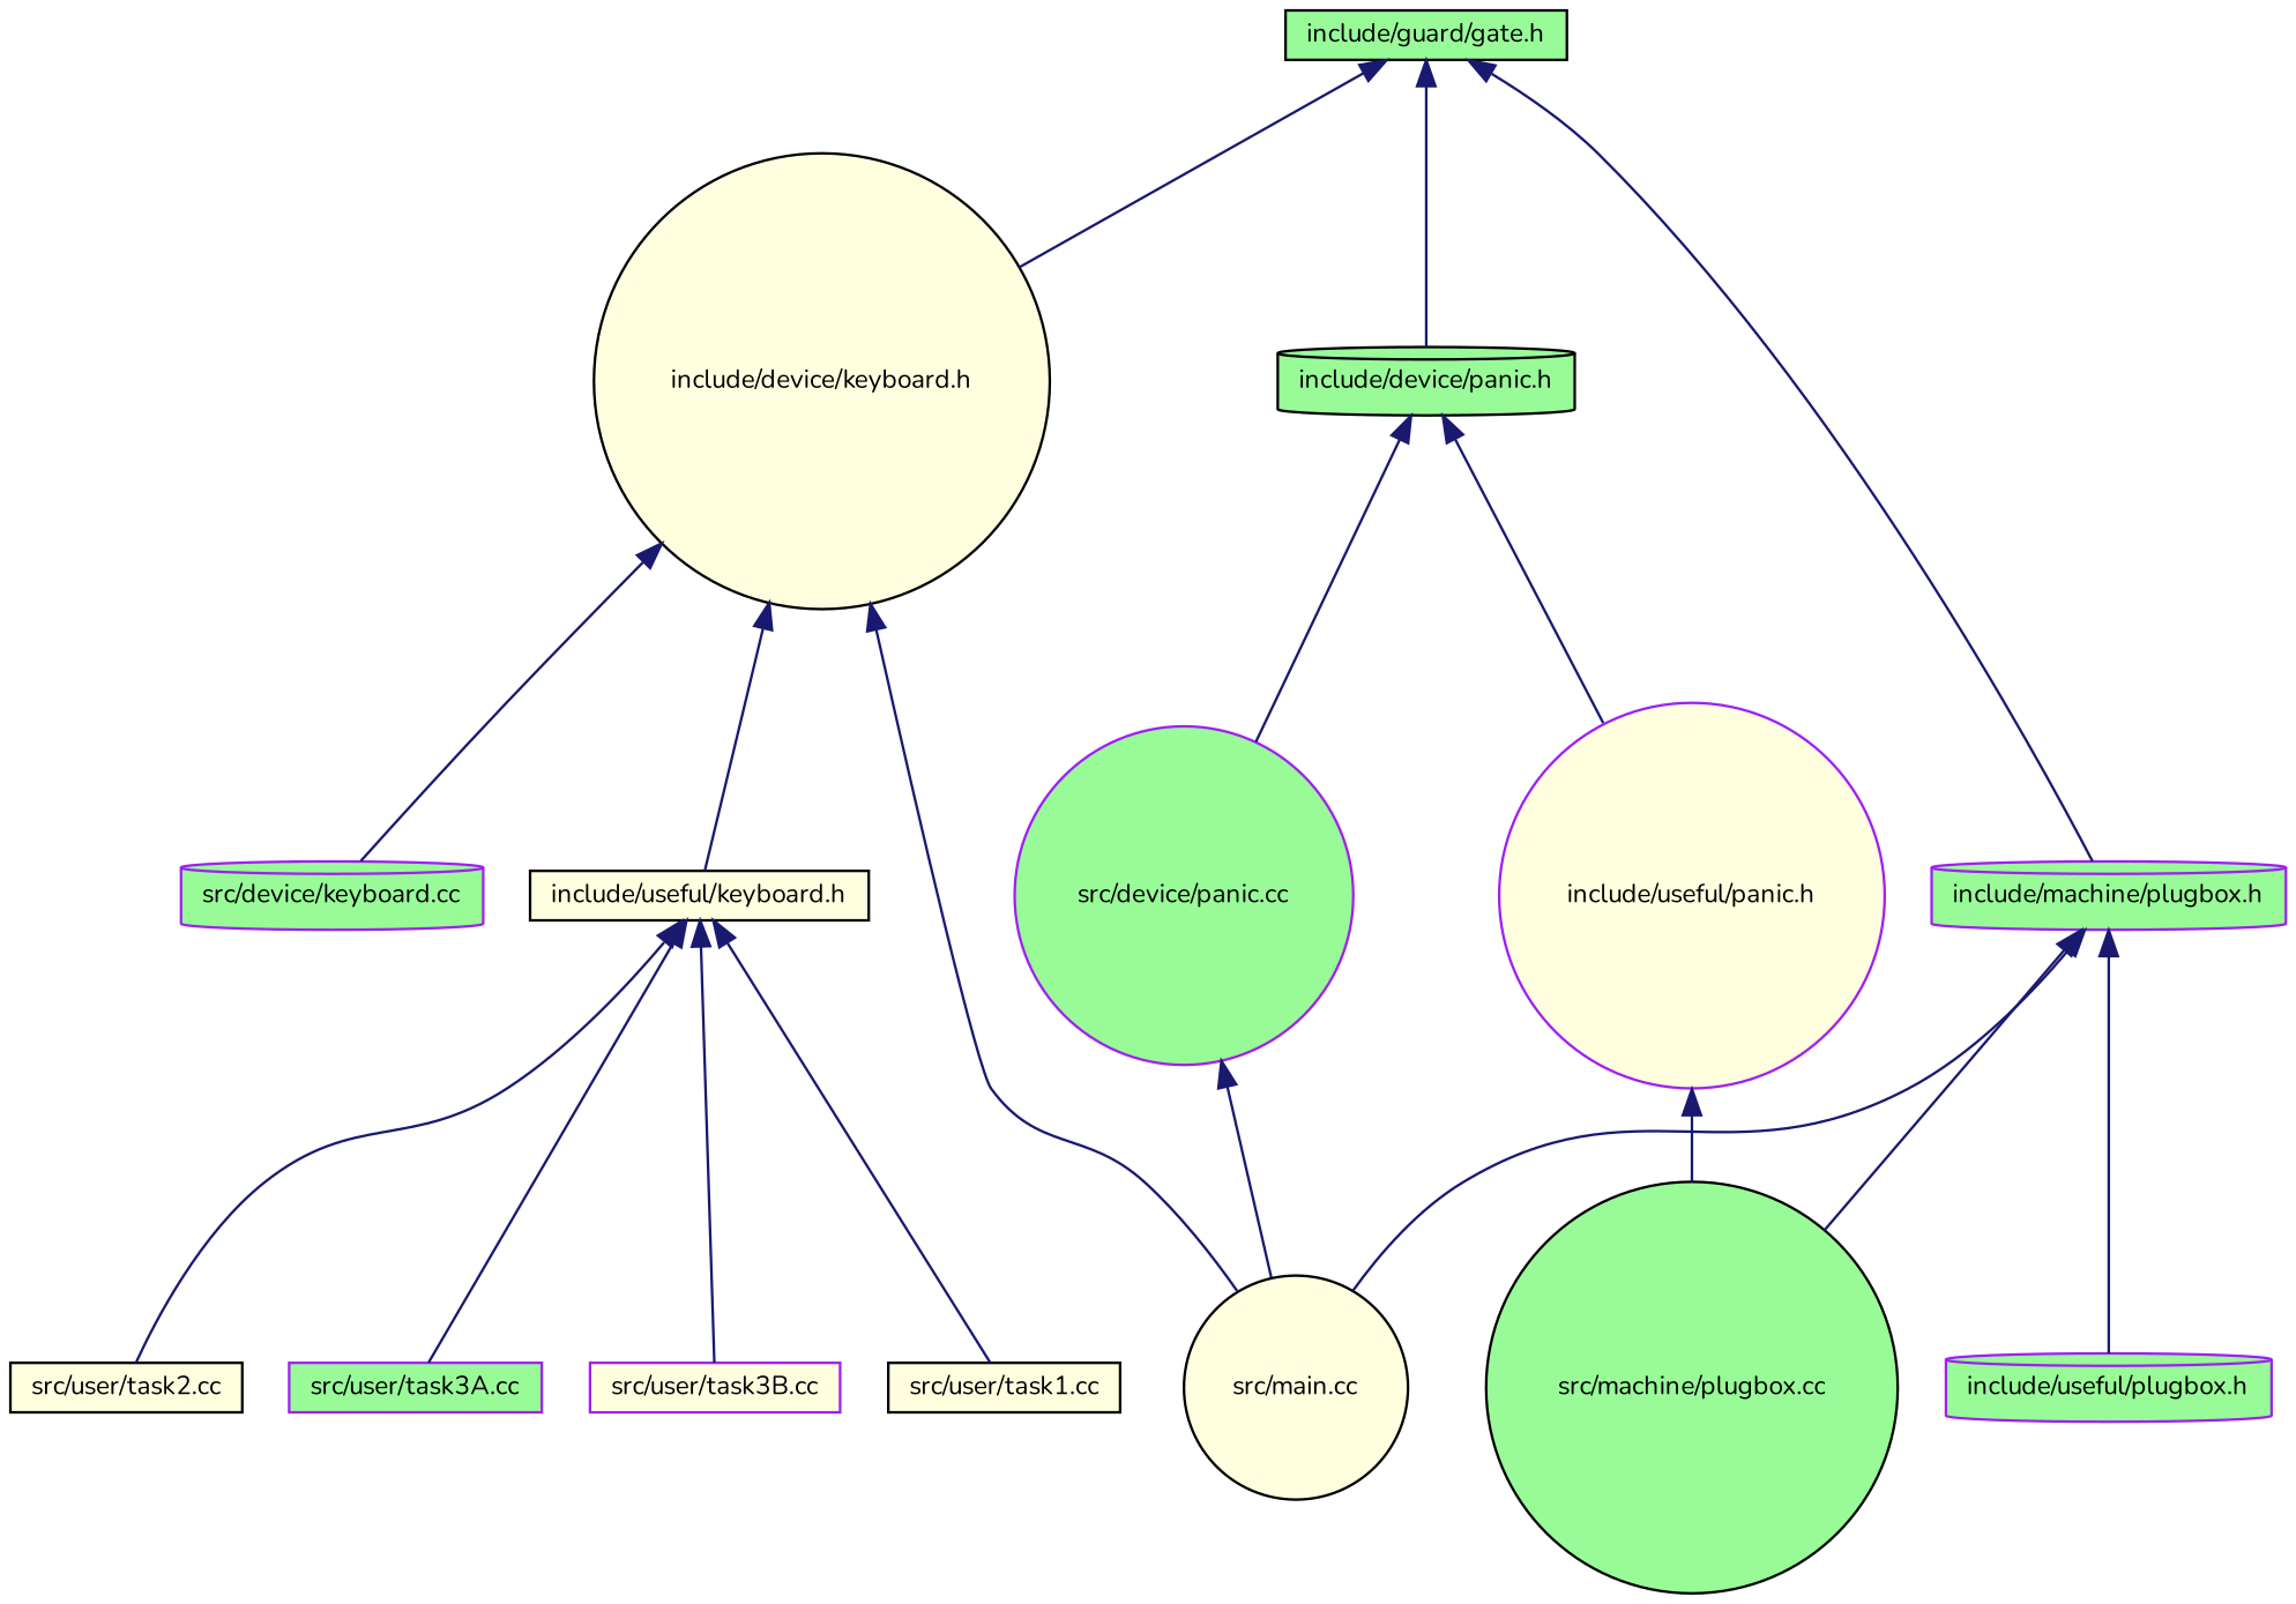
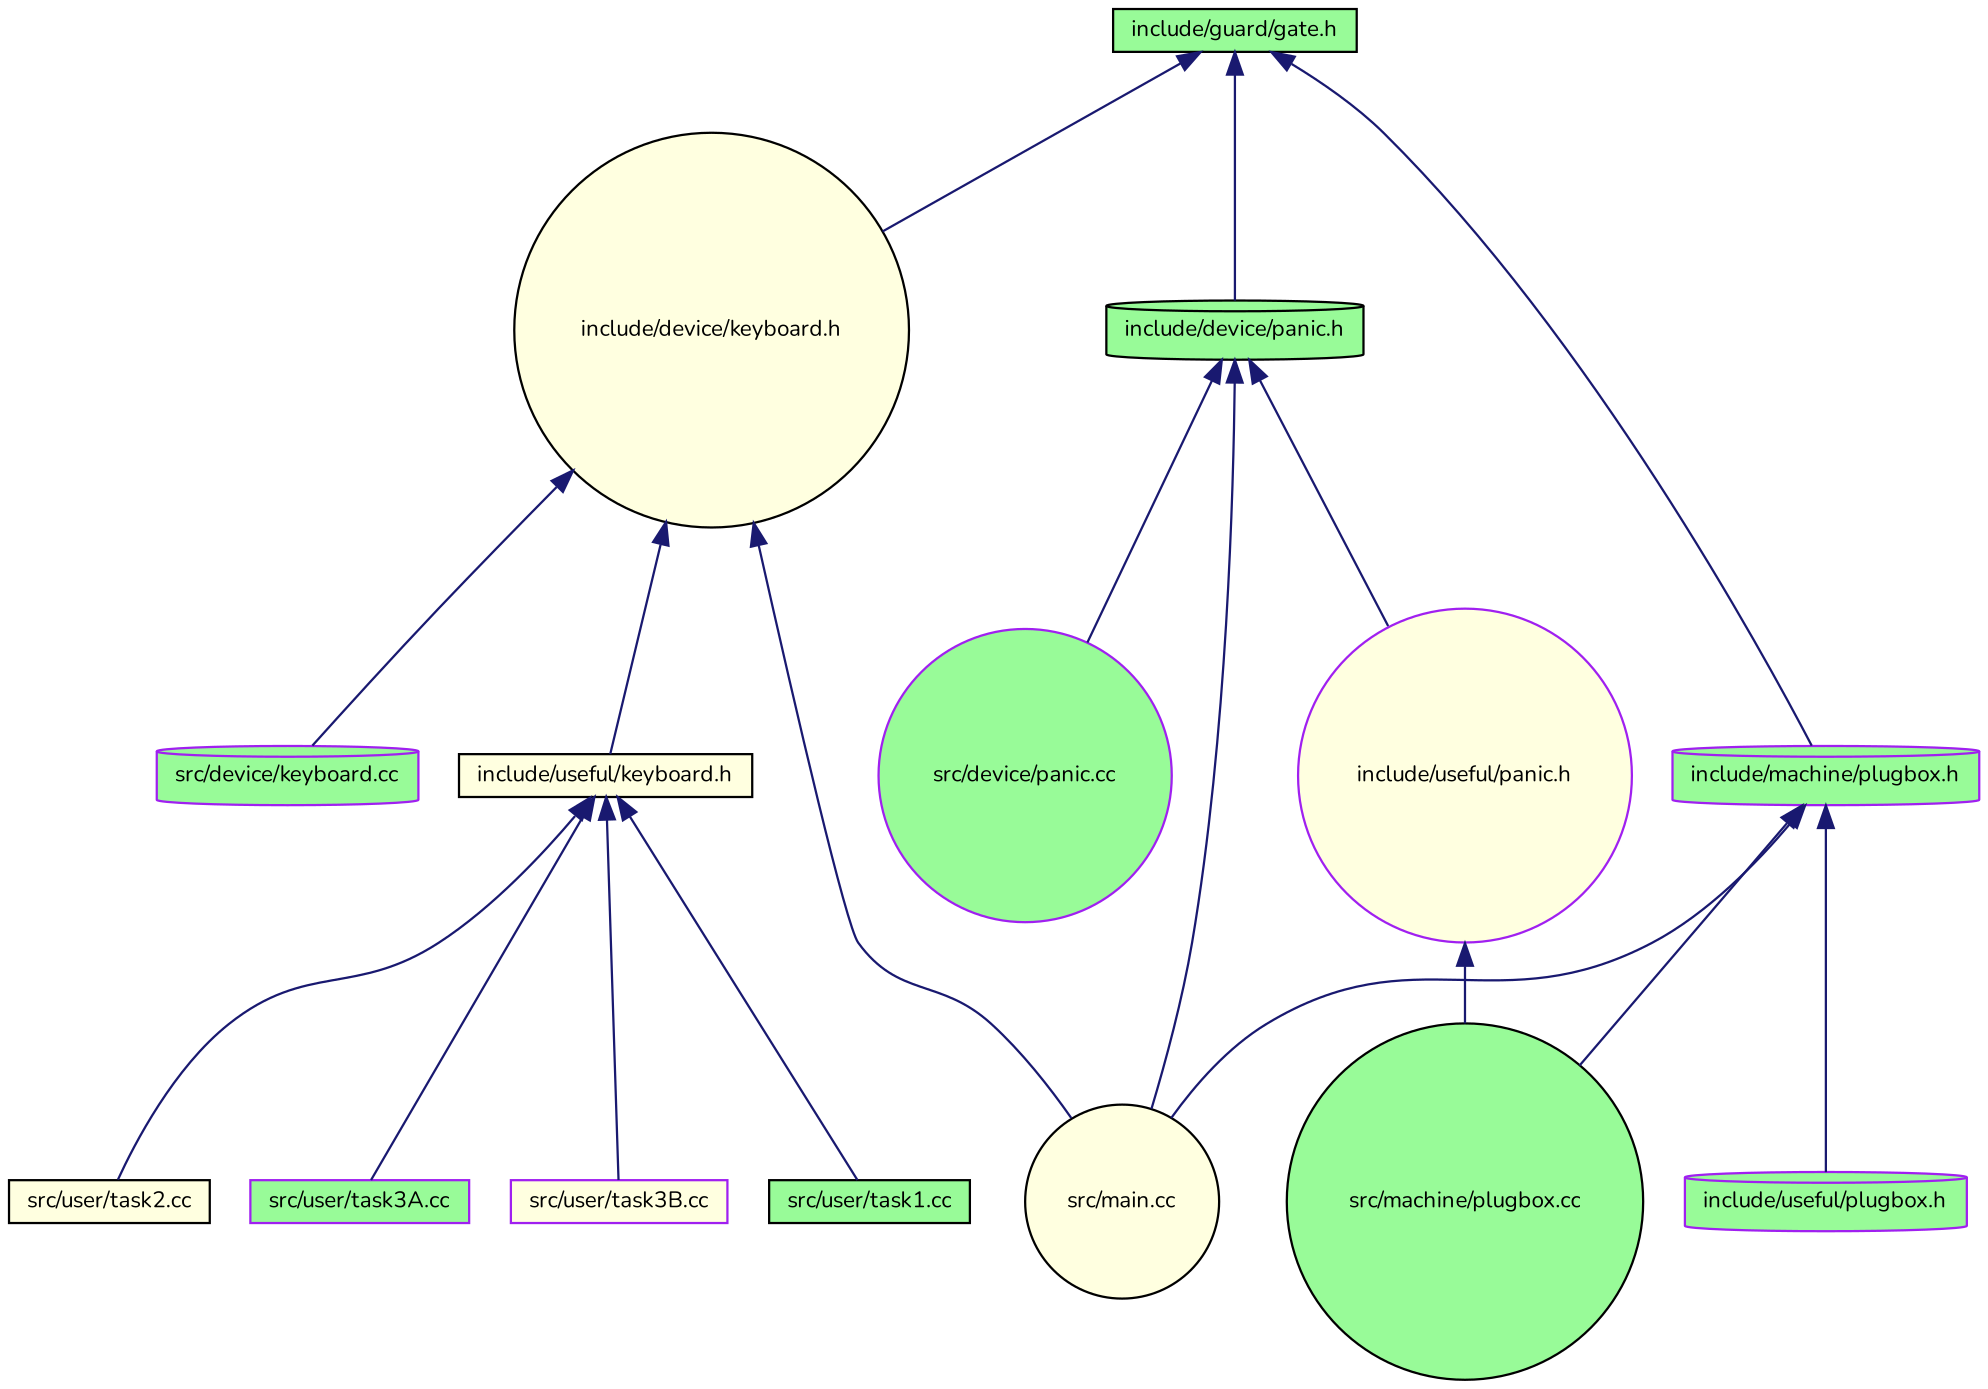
  digraph {
    fontname=Nunito
    node [color=black fillcolor=palegreen fontname=Nunito fontsize=10 shape=box style=filled]
    edge [color=midnightblue dir=back fontname=Nunito fontsize=10 labelfontname=FreeSans labelfontsize=10 style=solid]
    n1 [fontcolor=black height=0.2 label="include/guard/gate.h" width=0.4]
    n2 [fillcolor=lightyellow height=0.2 label="include/device/keyboard.h" shape=circle width=0.4]
    n3 [height=0.2 label="include/device/panic.h" shape=cylinder width=0.4]
    n4 [color=purple height=0.2 label="include/machine/plugbox.h" shape=cylinder width=0.4]
    n5 [fillcolor=lightyellow height=0.2 label="include/useful/keyboard.h" width=0.4]
    n6 [color=purple height=0.2 label="src/device/keyboard.cc" shape=cylinder width=0.4]
    n7 [fillcolor=lightyellow height=0.2 label="src/main.cc" shape=circle width=0.4]
    n8 [color=purple fillcolor=lightyellow height=0.2 label="include/useful/panic.h" shape=circle width=0.4]
    n9 [color=purple height=0.2 label="src/device/panic.cc" shape=circle width=0.4]
    n10 [height=0.2 label="src/machine/plugbox.cc" shape=circle width=0.4]
    n11 [color=purple height=0.2 label="include/useful/plugbox.h" shape=cylinder width=0.4]
-   n12 [fillcolor=lightyellow height=0.2 label="src/user/task1.cc" width=0.4]
+   n12 [height=0.2 label="src/user/task1.cc" width=0.4]
    n13 [fillcolor=lightyellow height=0.2 label="src/user/task2.cc" width=0.4]
    n14 [color=purple height=0.2 label="src/user/task3A.cc" width=0.4]
    n15 [color=purple fillcolor=lightyellow height=0.2 label="src/user/task3B.cc" width=0.4]
    n1 -> n2
    n1 -> n3
    n1 -> n4
    n2 -> n5
    n2 -> n6
    n2 -> n7
-   n9 -> n7
+   n3 -> n7
    n3 -> n8
    n3 -> n9
    n4 -> n7
    n4 -> n10
    n4 -> n11
    n5 -> n12
    n5 -> n13
    n5 -> n14
    n5 -> n15
    n8 -> n10
  }
